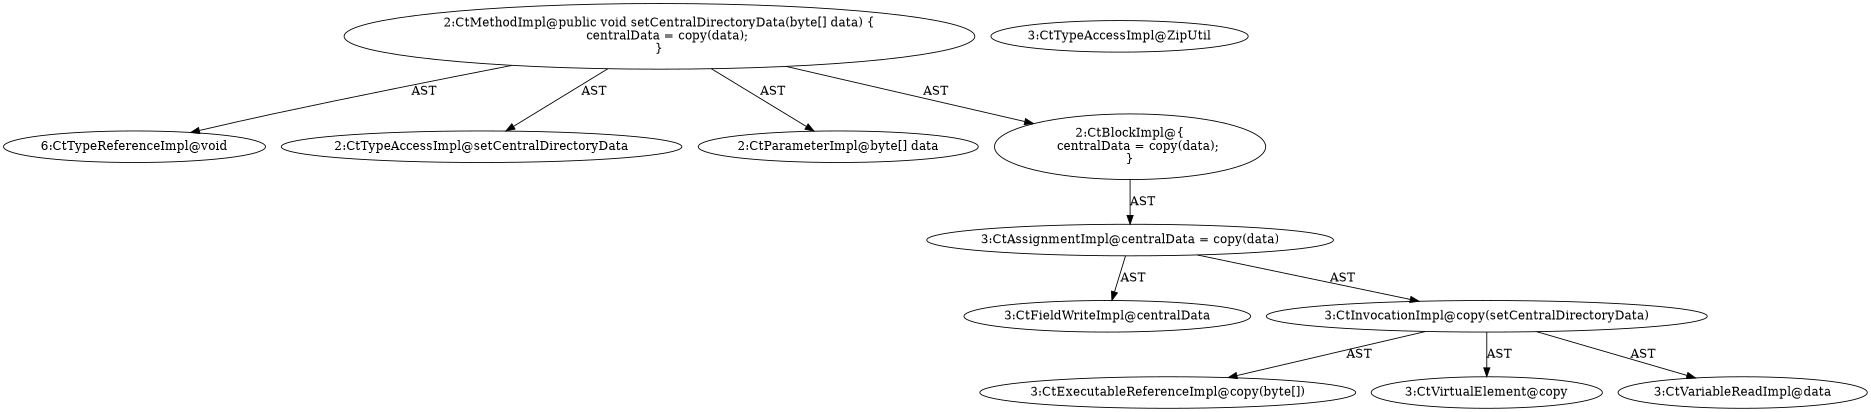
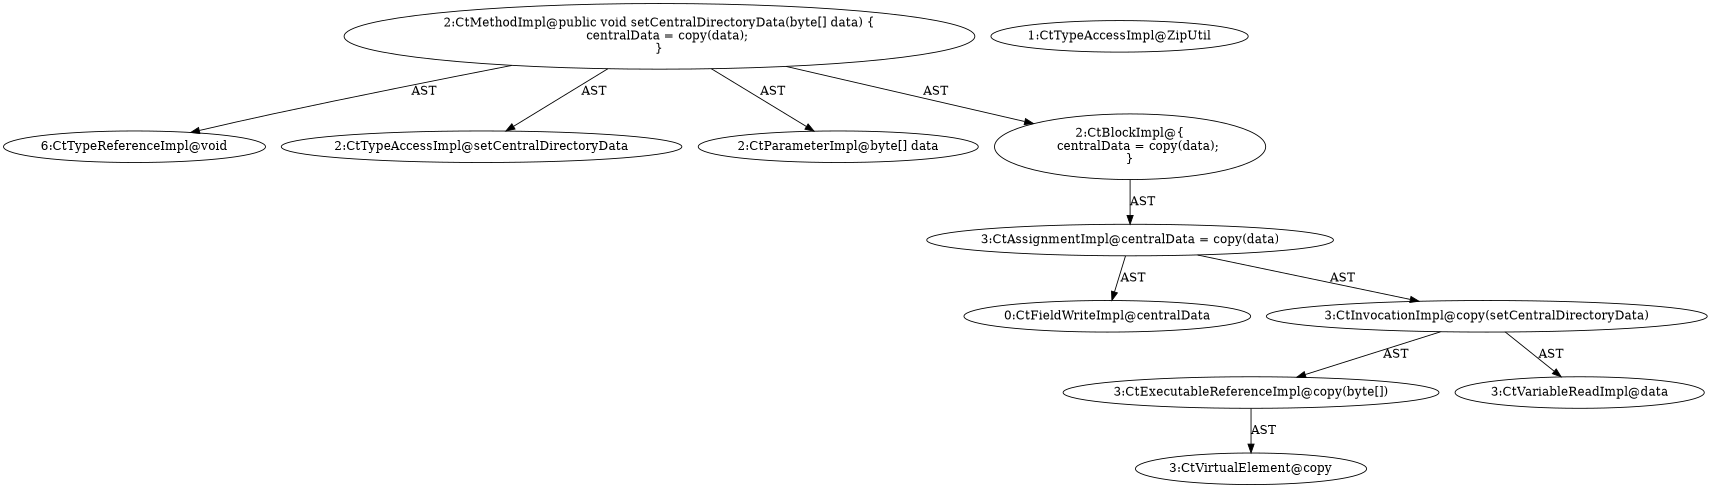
  digraph {
    node [shape=ellipse]
    n1 [label="6:CtTypeReferenceImpl@void"]
    n2 [label="2:CtTypeAccessImpl@setCentralDirectoryData"]
    n3 [label="2:CtParameterImpl@byte[] data"]
-   n4 [label="3:CtFieldWriteImpl@centralData"]
+   n4 [label="0:CtFieldWriteImpl@centralData"]
    n5 [label="3:CtExecutableReferenceImpl@copy(byte[])"]
    n6 [label="3:CtVirtualElement@copy"]
    n7 [label="3:CtVariableReadImpl@data"]
    n8 [label="3:CtInvocationImpl@copy(setCentralDirectoryData)"]
    n9 [label="3:CtAssignmentImpl@centralData = copy(data)"]
    n10 [label="2:CtBlockImpl@\{\n    centralData = copy(data);\n\}"]
    n11 [label="2:CtMethodImpl@public void setCentralDirectoryData(byte[] data) \{\n    centralData = copy(data);\n\}"]
-   n12 [label="3:CtTypeAccessImpl@ZipUtil"]
+   n12 [label="1:CtTypeAccessImpl@ZipUtil"]
    n8 -> n5 [label=AST]
-   n8 -> n6 [label=AST]
+   n5 -> n6 [label=AST]
    n8 -> n7 [label=AST]
    n9 -> n4 [label=AST]
    n9 -> n8 [label=AST]
    n10 -> n9 [label=AST]
    n11 -> n1 [label=AST]
    n11 -> n2 [label=AST]
    n11 -> n3 [label=AST]
    n11 -> n10 [label=AST]
  }
